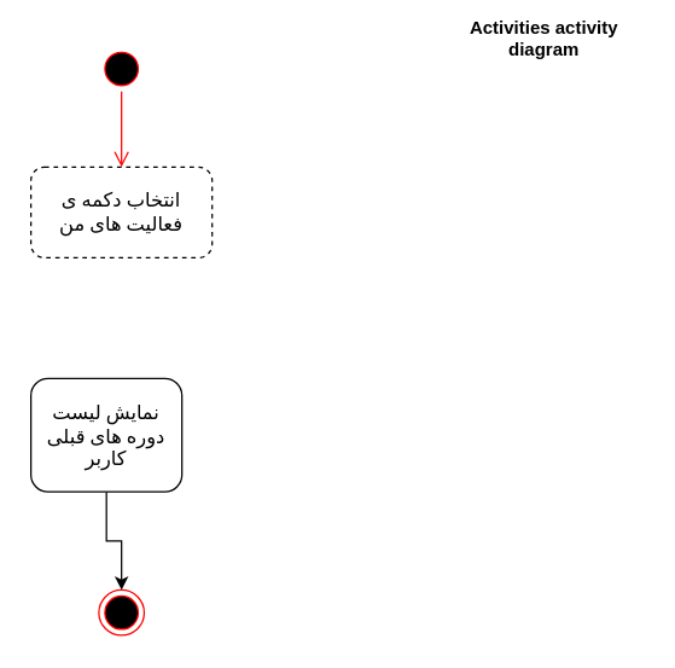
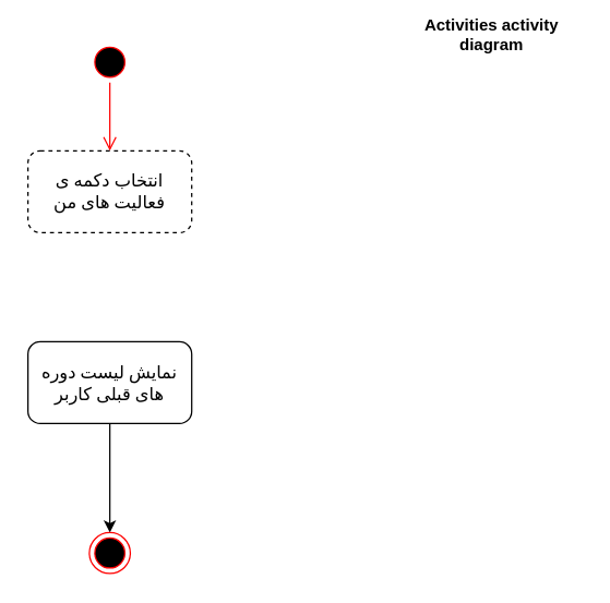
  <mxCell id="0" />
  <mxCell id="1" parent="0" />
  <mxCell id="2" value="" style="ellipse;html=1;shape=startState;fillColor=#000000;strokeColor=#ff0000;" parent="1" vertex="1"><mxGeometry x="65" y="30" width="30" height="30" as="geometry" /></mxCell>
  <mxCell id="3" value="" style="edgeStyle=orthogonalEdgeStyle;html=1;verticalAlign=bottom;endArrow=open;endSize=8;strokeColor=#ff0000;entryX=0.5;entryY=0;entryDx=0;entryDy=0;" parent="1" source="2" edge="1" target="4"><mxGeometry relative="1" as="geometry"><mxPoint x="80" y="100" as="targetPoint" /><Array as="points" /></mxGeometry></mxCell>
  <mxCell id="4" value="&lt;div style=&quot;font-size: 13px&quot;&gt;&lt;font face=&quot;B Zar&quot; style=&quot;font-size: 13px&quot;&gt;انتخاب دکمه ی &lt;br&gt;&lt;/font&gt;&lt;/div&gt;&lt;div style=&quot;font-size: 13px&quot;&gt;&lt;font face=&quot;B Zar&quot; style=&quot;font-size: 13px&quot;&gt;فعالیت های من&lt;/font&gt;&lt;br&gt;&lt;/div&gt;" style="rounded=1;whiteSpace=wrap;html=1;dashed=1;" parent="1" vertex="1"><mxGeometry x="20" y="110" width="120" height="60" as="geometry" /></mxCell>
  <mxCell id="5" style="edgeStyle=orthogonalEdgeStyle;rounded=0;orthogonalLoop=1;jettySize=auto;html=1;entryX=0.5;entryY=0;entryDx=0;entryDy=0;" parent="1" source="6" target="7" edge="1"><mxGeometry relative="1" as="geometry" /></mxCell>
- <mxCell id="6" value="&lt;font face=&quot;B Zar&quot; style=&quot;font-size: 13px&quot;&gt;نمایش لیست دوره های قبلی کاربر&lt;/font&gt;" style="rounded=1;whiteSpace=wrap;html=1;" parent="1" vertex="1"><mxGeometry x="20" y="250" width="100" height="75" as="geometry" /></mxCell>
+ <mxCell id="6" value="&lt;font face=&quot;B Zar&quot; style=&quot;font-size: 13px&quot;&gt;نمایش لیست دوره های قبلی کاربر&lt;/font&gt;" style="rounded=1;whiteSpace=wrap;html=1;" parent="1" vertex="1"><mxGeometry x="20" y="250" width="120" height="60" as="geometry" /></mxCell>
  <mxCell id="7" value="" style="ellipse;html=1;shape=endState;fillColor=#000000;strokeColor=#ff0000;" parent="1" vertex="1"><mxGeometry x="65" y="390" width="30" height="30" as="geometry" /></mxCell>
  <mxCell id="8" value="&lt;b&gt;Activities activity diagram&lt;/b&gt;" style="text;html=1;strokeColor=none;fillColor=none;align=center;verticalAlign=middle;whiteSpace=wrap;rounded=0;" parent="1" vertex="1"><mxGeometry x="295" y="20" width="130" height="10" as="geometry" /></mxCell>
